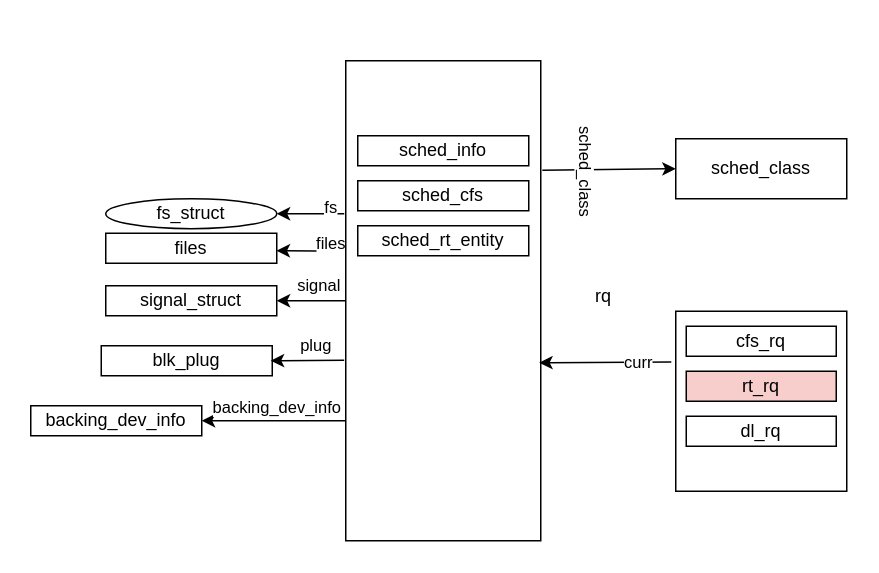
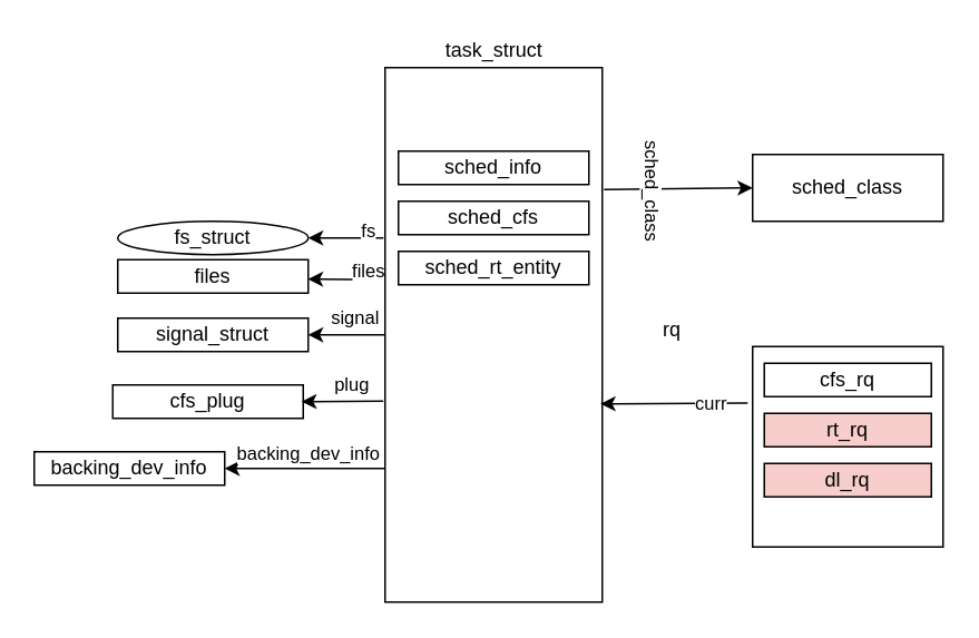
  <mxCell id="0" />
  <mxCell id="1" parent="0" />
  <mxCell id="2" value="" style="rounded=0;whiteSpace=wrap;html=1;" vertex="1" parent="1"><mxGeometry x="230" y="40" width="130" height="320" as="geometry" /></mxCell>
  <mxCell id="3" value="sched_info" style="rounded=0;whiteSpace=wrap;html=1;" vertex="1" parent="1"><mxGeometry x="238" y="90" width="114" height="20" as="geometry" /></mxCell>
+ <mxCell id="4" value="task_struct" style="text;html=1;strokeColor=none;fillColor=none;align=center;verticalAlign=middle;whiteSpace=wrap;rounded=0;" vertex="1" parent="1"><mxGeometry x="262.5" y="20" width="65" height="20" as="geometry" /></mxCell>
  <mxCell id="5" value="sched_class" style="rounded=0;whiteSpace=wrap;html=1;" vertex="1" parent="1"><mxGeometry x="450" y="92" width="114" height="40" as="geometry" /></mxCell>
  <mxCell id="6" value="" style="endArrow=classic;html=1;exitX=1.008;exitY=0.228;exitDx=0;exitDy=0;exitPerimeter=0;entryX=0;entryY=0.5;entryDx=0;entryDy=0;" edge="1" parent="1" source="2" target="5"><mxGeometry width="50" height="50" relative="1" as="geometry"><mxPoint x="410" y="210" as="sourcePoint" /><mxPoint x="460" y="160" as="targetPoint" /></mxGeometry></mxCell>
  <mxCell id="7" value="sched_class" style="edgeLabel;html=1;align=center;verticalAlign=middle;resizable=0;points=[];rotation=90;" vertex="1" connectable="0" parent="6"><mxGeometry x="-0.794" y="-1" relative="1" as="geometry"><mxPoint x="20" y="-1" as="offset" /></mxGeometry></mxCell>
  <mxCell id="8" value="sched_cfs" style="rounded=0;whiteSpace=wrap;html=1;" vertex="1" parent="1"><mxGeometry x="238" y="120" width="114" height="20" as="geometry" /></mxCell>
  <mxCell id="9" value="sched_rt_entity" style="rounded=0;whiteSpace=wrap;html=1;" vertex="1" parent="1"><mxGeometry x="238" y="150" width="114" height="20" as="geometry" /></mxCell>
  <mxCell id="10" value="fs_struct" style="ellipse;whiteSpace=wrap;html=1;" vertex="1" parent="1"><mxGeometry x="70" y="132" width="114" height="20" as="geometry" /></mxCell>
  <mxCell id="11" value="" style="endArrow=classic;html=1;entryX=1;entryY=0.5;entryDx=0;entryDy=0;" edge="1" parent="1" target="10"><mxGeometry width="50" height="50" relative="1" as="geometry"><mxPoint x="229" y="142" as="sourcePoint" /><mxPoint x="200" y="147" as="targetPoint" /></mxGeometry></mxCell>
  <mxCell id="12" value="fs" style="edgeLabel;html=1;align=center;verticalAlign=middle;resizable=0;points=[];" vertex="1" connectable="0" parent="11"><mxGeometry x="-0.711" relative="1" as="geometry"><mxPoint x="-3" y="-5" as="offset" /></mxGeometry></mxCell>
  <mxCell id="13" value="files" style="rounded=0;whiteSpace=wrap;html=1;" vertex="1" parent="1"><mxGeometry x="70" y="155" width="114" height="20" as="geometry" /></mxCell>
  <mxCell id="14" value="" style="endArrow=classic;html=1;entryX=0.999;entryY=0.581;entryDx=0;entryDy=0;entryPerimeter=0;" edge="1" parent="1" target="13"><mxGeometry width="50" height="50" relative="1" as="geometry"><mxPoint x="229" y="167" as="sourcePoint" /><mxPoint x="190" y="175" as="targetPoint" /></mxGeometry></mxCell>
  <mxCell id="15" value="files" style="edgeLabel;html=1;align=center;verticalAlign=middle;resizable=0;points=[];" vertex="1" connectable="0" parent="14"><mxGeometry x="-0.555" relative="1" as="geometry"><mxPoint y="-5" as="offset" /></mxGeometry></mxCell>
  <mxCell id="16" value="signal_struct" style="rounded=0;whiteSpace=wrap;html=1;" vertex="1" parent="1"><mxGeometry x="70" y="190" width="114" height="20" as="geometry" /></mxCell>
  <mxCell id="17" value="" style="endArrow=classic;html=1;exitX=0;exitY=0.5;exitDx=0;exitDy=0;" edge="1" parent="1" source="2" target="16"><mxGeometry width="50" height="50" relative="1" as="geometry"><mxPoint x="150" y="280" as="sourcePoint" /><mxPoint x="200" y="230" as="targetPoint" /></mxGeometry></mxCell>
  <mxCell id="18" value="signal" style="edgeLabel;html=1;align=center;verticalAlign=middle;resizable=0;points=[];" vertex="1" connectable="0" parent="17"><mxGeometry x="-0.168" relative="1" as="geometry"><mxPoint y="-11" as="offset" /></mxGeometry></mxCell>
- <mxCell id="19" value="blk_plug" style="rounded=0;whiteSpace=wrap;html=1;" vertex="1" parent="1"><mxGeometry x="67" y="230" width="114" height="20" as="geometry" /></mxCell>
+ <mxCell id="19" value="cfs_plug" style="rounded=0;whiteSpace=wrap;html=1;" vertex="1" parent="1"><mxGeometry x="67" y="230" width="114" height="20" as="geometry" /></mxCell>
  <mxCell id="20" value="" style="endArrow=classic;html=1;exitX=-0.008;exitY=0.624;exitDx=0;exitDy=0;exitPerimeter=0;" edge="1" parent="1" source="2"><mxGeometry width="50" height="50" relative="1" as="geometry"><mxPoint x="130" y="330" as="sourcePoint" /><mxPoint x="180" y="240" as="targetPoint" /></mxGeometry></mxCell>
  <mxCell id="21" value="plug" style="edgeLabel;html=1;align=center;verticalAlign=middle;resizable=0;points=[];" vertex="1" connectable="0" parent="20"><mxGeometry x="-0.168" relative="1" as="geometry"><mxPoint x="1" y="-10" as="offset" /></mxGeometry></mxCell>
  <mxCell id="22" value="backing_dev_info" style="rounded=0;whiteSpace=wrap;html=1;" vertex="1" parent="1"><mxGeometry x="20" y="270" width="114" height="20" as="geometry" /></mxCell>
  <mxCell id="23" value="" style="endArrow=classic;html=1;exitX=0;exitY=0.75;exitDx=0;exitDy=0;entryX=1;entryY=0.5;entryDx=0;entryDy=0;" edge="1" parent="1" source="2" target="22"><mxGeometry width="50" height="50" relative="1" as="geometry"><mxPoint x="160" y="370" as="sourcePoint" /><mxPoint x="210" y="320" as="targetPoint" /></mxGeometry></mxCell>
  <mxCell id="24" value="backing_dev_info" style="edgeLabel;html=1;align=center;verticalAlign=middle;resizable=0;points=[];" vertex="1" connectable="0" parent="23"><mxGeometry x="-0.322" relative="1" as="geometry"><mxPoint x="-14" y="-10" as="offset" /></mxGeometry></mxCell>
  <mxCell id="25" value="" style="rounded=0;whiteSpace=wrap;html=1;" vertex="1" parent="1"><mxGeometry x="450" y="207" width="114" height="120" as="geometry" /></mxCell>
  <mxCell id="26" value="rq" style="text;html=1;strokeColor=none;fillColor=none;align=center;verticalAlign=middle;whiteSpace=wrap;rounded=0;" vertex="1" parent="1"><mxGeometry x="382" y="187" width="40" height="20" as="geometry" /></mxCell>
  <mxCell id="27" value="cfs_rq" style="rounded=0;whiteSpace=wrap;html=1;" vertex="1" parent="1"><mxGeometry x="457" y="217" width="100" height="20" as="geometry" /></mxCell>
  <mxCell id="28" value="rt_rq" style="rounded=0;whiteSpace=wrap;html=1;fillColor=#f8cecc;" vertex="1" parent="1"><mxGeometry x="457" y="247" width="100" height="20" as="geometry" /></mxCell>
- <mxCell id="29" value="dl_rq" style="rounded=0;whiteSpace=wrap;html=1;" vertex="1" parent="1"><mxGeometry x="457" y="277" width="100" height="20" as="geometry" /></mxCell>
+ <mxCell id="29" value="dl_rq" style="rounded=0;whiteSpace=wrap;html=1;fillColor=#f8cecc;" vertex="1" parent="1"><mxGeometry x="457" y="277" width="100" height="20" as="geometry" /></mxCell>
  <mxCell id="30" value="" style="endArrow=classic;html=1;exitX=-0.026;exitY=0.282;exitDx=0;exitDy=0;exitPerimeter=0;entryX=0.992;entryY=0.629;entryDx=0;entryDy=0;entryPerimeter=0;" edge="1" parent="1" source="25" target="2"><mxGeometry width="50" height="50" relative="1" as="geometry"><mxPoint x="380" y="380" as="sourcePoint" /><mxPoint x="430" y="330" as="targetPoint" /></mxGeometry></mxCell>
  <mxCell id="31" value="curr" style="edgeLabel;html=1;align=center;verticalAlign=middle;resizable=0;points=[];" vertex="1" connectable="0" parent="30"><mxGeometry x="-0.467" relative="1" as="geometry"><mxPoint as="offset" /></mxGeometry></mxCell>
